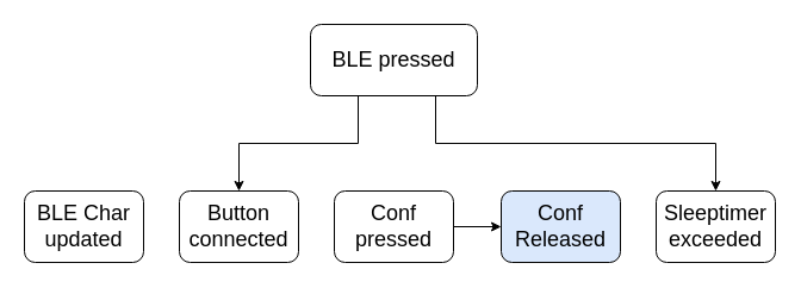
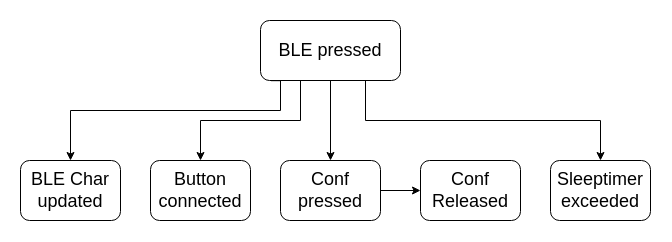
  <mxCell id="0" />
  <mxCell id="1" parent="0" />
+ <mxCell id="2" style="edgeStyle=orthogonalEdgeStyle;rounded=0;orthogonalLoop=1;jettySize=auto;html=1;exitX=0.5;exitY=1;exitDx=0;exitDy=0;entryX=0.5;entryY=0;entryDx=0;entryDy=0;" parent="1" source="6" target="8" edge="1"><mxGeometry relative="1" as="geometry" /></mxCell>
  <mxCell id="3" style="edgeStyle=orthogonalEdgeStyle;rounded=0;orthogonalLoop=1;jettySize=auto;html=1;exitX=0.75;exitY=1;exitDx=0;exitDy=0;" parent="1" source="6" target="10" edge="1"><mxGeometry relative="1" as="geometry" /></mxCell>
  <mxCell id="4" style="edgeStyle=orthogonalEdgeStyle;rounded=0;orthogonalLoop=1;jettySize=auto;html=1;exitX=0.25;exitY=1;exitDx=0;exitDy=0;entryX=0.5;entryY=0;entryDx=0;entryDy=0;" parent="1" source="6" target="11" edge="1"><mxGeometry relative="1" as="geometry"><Array as="points"><mxPoint x="300" y="80" /><mxPoint x="300" y="120" /><mxPoint x="200" y="120" /></Array></mxGeometry></mxCell>
+ <mxCell id="5" style="edgeStyle=orthogonalEdgeStyle;rounded=0;orthogonalLoop=1;jettySize=auto;html=1;exitX=0.075;exitY=1.003;exitDx=0;exitDy=0;entryX=0.5;entryY=0;entryDx=0;entryDy=0;exitPerimeter=0;" parent="1" source="6" target="12" edge="1"><mxGeometry relative="1" as="geometry"><Array as="points"><mxPoint x="280" y="80" /><mxPoint x="280" y="110" /><mxPoint x="70" y="110" /></Array></mxGeometry></mxCell>
  <mxCell id="6" value="&lt;font style=&quot;font-size: 18px&quot;&gt;BLE pressed&lt;/font&gt;" style="rounded=1;whiteSpace=wrap;html=1;fontSize=18;" parent="1" vertex="1"><mxGeometry x="260" y="20" width="140" height="60" as="geometry" /></mxCell>
  <mxCell id="7" style="edgeStyle=orthogonalEdgeStyle;rounded=0;orthogonalLoop=1;jettySize=auto;html=1;exitX=1;exitY=0.5;exitDx=0;exitDy=0;entryX=0;entryY=0.5;entryDx=0;entryDy=0;fontSize=10;" parent="1" source="8" target="9" edge="1"><mxGeometry relative="1" as="geometry" /></mxCell>
  <mxCell id="8" value="&lt;font style=&quot;font-size: 18px&quot;&gt;Conf pressed&lt;/font&gt;" style="rounded=1;whiteSpace=wrap;html=1;fontSize=18;" parent="1" vertex="1"><mxGeometry x="280" y="160" width="100" height="60" as="geometry" /></mxCell>
- <mxCell id="9" value="Conf Released" style="whiteSpace=wrap;html=1;rounded=1;fontSize=18;fillColor=#dae8fc;" parent="1" vertex="1"><mxGeometry x="420" y="160" width="100" height="60" as="geometry" /></mxCell>
+ <mxCell id="9" value="Conf Released" style="whiteSpace=wrap;html=1;rounded=1;fontSize=18;" parent="1" vertex="1"><mxGeometry x="420" y="160" width="100" height="60" as="geometry" /></mxCell>
  <mxCell id="10" value="&lt;span style=&quot;color: rgb(0 , 0 , 0) ; font-family: &amp;#34;helvetica&amp;#34; ; font-size: 18px ; font-style: normal ; font-weight: 400 ; letter-spacing: normal ; text-align: center ; text-indent: 0px ; text-transform: none ; word-spacing: 0px ; display: inline ; float: none&quot;&gt;Sleeptimer&lt;/span&gt;&lt;br style=&quot;color: rgb(0 , 0 , 0) ; font-family: &amp;#34;helvetica&amp;#34; ; font-size: 18px ; font-style: normal ; font-weight: 400 ; letter-spacing: normal ; text-align: center ; text-indent: 0px ; text-transform: none ; word-spacing: 0px&quot;&gt;&lt;span style=&quot;color: rgb(0 , 0 , 0) ; font-family: &amp;#34;helvetica&amp;#34; ; font-size: 18px ; font-style: normal ; font-weight: 400 ; letter-spacing: normal ; text-align: center ; text-indent: 0px ; text-transform: none ; word-spacing: 0px ; display: inline ; float: none&quot;&gt;exceeded&lt;/span&gt;" style="rounded=1;whiteSpace=wrap;html=1;fontSize=18;" parent="1" vertex="1"><mxGeometry x="550" y="160" width="100" height="60" as="geometry" /></mxCell>
  <mxCell id="11" value="&lt;font style=&quot;font-size: 18px&quot;&gt;Button&lt;br&gt;connected&lt;/font&gt;" style="rounded=1;whiteSpace=wrap;html=1;fontSize=18;" parent="1" vertex="1"><mxGeometry x="150" y="160" width="100" height="60" as="geometry" /></mxCell>
  <mxCell id="12" value="&lt;font style=&quot;font-size: 18px&quot;&gt;BLE Char updated&lt;br&gt;&lt;/font&gt;" style="rounded=1;whiteSpace=wrap;html=1;fontSize=18;" parent="1" vertex="1"><mxGeometry x="20" y="160" width="100" height="60" as="geometry" /></mxCell>
